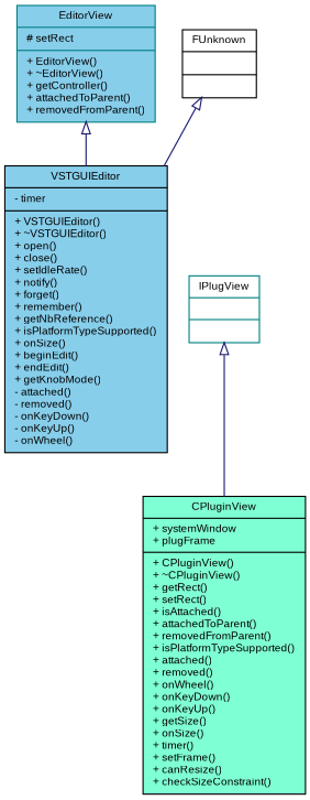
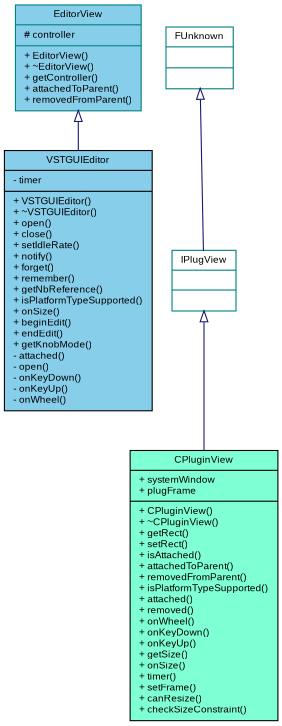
  digraph {
    node [color=black fillcolor=skyblue fontname=Arial fontsize=9 shape=record style=filled]
    edge [arrowtail=empty color=midnightblue dir=back fontname=Arial fontsize=9 labelfontname=Arial labelfontsize=9 style=solid]
-   n1 [fontcolor=black height=0.2 label="{VSTGUIEditor\n|- timer\l|+ VSTGUIEditor()\l+ ~VSTGUIEditor()\l+ open()\l+ close()\l+ setIdleRate()\l+ notify()\l+ forget()\l+ remember()\l+ getNbReference()\l+ isPlatformTypeSupported()\l+ onSize()\l+ beginEdit()\l+ endEdit()\l+ getKnobMode()\l- attached()\l- removed()\l- onKeyDown()\l- onKeyUp()\l- onWheel()\l}" width=0.4]
-   n2 [color=teal height=0.2 label="{EditorView\n|# setRect\l|+ EditorView()\l+ ~EditorView()\l+ getController()\l+ attachedToParent()\l+ removedFromParent()\l}" width=0.4]
+   n1 [fontcolor=black height=0.2 label="{VSTGUIEditor\n|- timer\l|+ VSTGUIEditor()\l+ ~VSTGUIEditor()\l+ open()\l+ close()\l+ setIdleRate()\l+ notify()\l+ forget()\l+ remember()\l+ getNbReference()\l+ isPlatformTypeSupported()\l+ onSize()\l+ beginEdit()\l+ endEdit()\l+ getKnobMode()\l- attached()\l- open()\l- onKeyDown()\l- onKeyUp()\l- onWheel()\l}" width=0.4]
+   n2 [color=teal height=0.2 label="{EditorView\n|# controller\l|+ EditorView()\l+ ~EditorView()\l+ getController()\l+ attachedToParent()\l+ removedFromParent()\l}" width=0.4]
    n3 [fillcolor=aquamarine height=0.2 label="{CPluginView\n|+ systemWindow\l+ plugFrame\l|+ CPluginView()\l+ ~CPluginView()\l+ getRect()\l+ setRect()\l+ isAttached()\l+ attachedToParent()\l+ removedFromParent()\l+ isPlatformTypeSupported()\l+ attached()\l+ removed()\l+ onWheel()\l+ onKeyDown()\l+ onKeyUp()\l+ getSize()\l+ onSize()\l+ timer()\l+ setFrame()\l+ canResize()\l+ checkSizeConstraint()\l}" width=0.4]
    n4 [color=teal fillcolor=white height=0.2 label="{IPlugView\n||}" width=0.4]
-   n5 [fillcolor=white height=0.2 label="{FUnknown\n||}" width=0.4]
+   n5 [color=teal fillcolor=white height=0.2 label="{FUnknown\n||}" width=0.4]
    n2 -> n1
    n4 -> n3
-   n5 -> n1
+   n5 -> n4
  }
